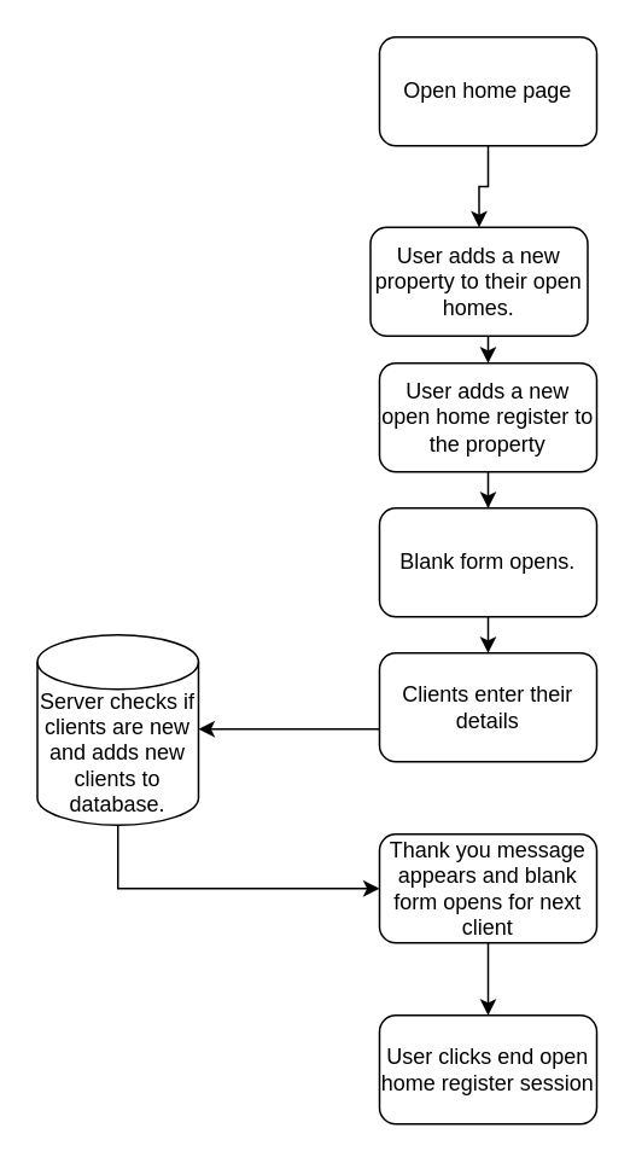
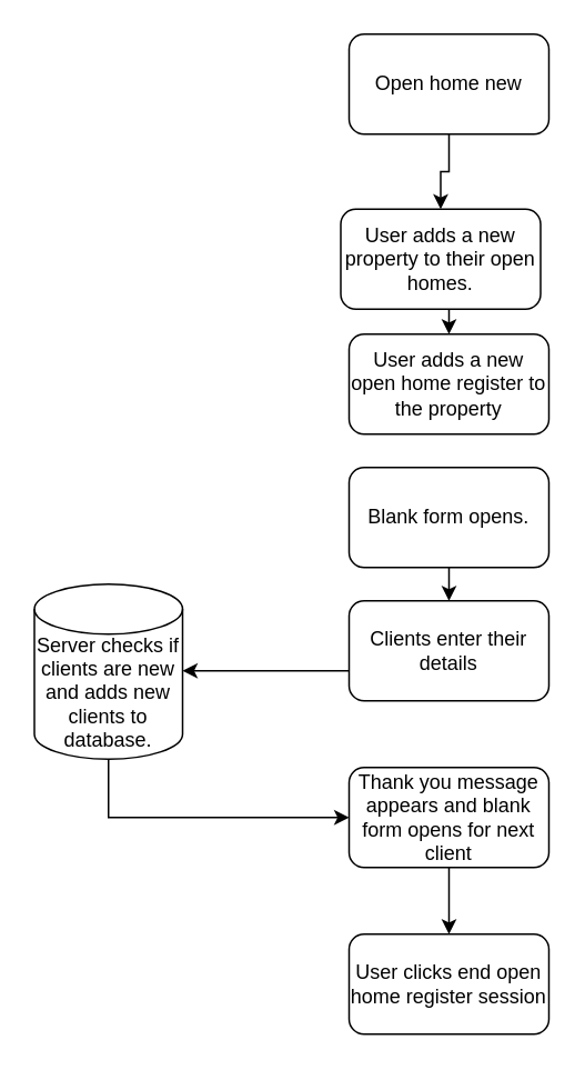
  <mxCell id="0" />
  <mxCell id="1" parent="0" />
  <mxCell id="2" style="edgeStyle=orthogonalEdgeStyle;rounded=0;orthogonalLoop=1;jettySize=auto;html=1;exitX=0.5;exitY=1;exitDx=0;exitDy=0;entryX=0.5;entryY=0;entryDx=0;entryDy=0;" parent="1" source="3" target="5" edge="1"><mxGeometry relative="1" as="geometry" /></mxCell>
- <mxCell id="3" value="Open home page" style="rounded=1;whiteSpace=wrap;html=1;" parent="1" vertex="1"><mxGeometry x="209" y="20" width="120" height="60" as="geometry" /></mxCell>
+ <mxCell id="3" value="Open home new" style="rounded=1;whiteSpace=wrap;html=1;" parent="1" vertex="1"><mxGeometry x="209" y="20" width="120" height="60" as="geometry" /></mxCell>
  <mxCell id="4" style="edgeStyle=orthogonalEdgeStyle;rounded=0;orthogonalLoop=1;jettySize=auto;html=1;exitX=0.5;exitY=1;exitDx=0;exitDy=0;entryX=0.5;entryY=0;entryDx=0;entryDy=0;" parent="1" source="5" target="7" edge="1"><mxGeometry relative="1" as="geometry" /></mxCell>
  <mxCell id="5" value="User adds a new property to their open homes." style="rounded=1;whiteSpace=wrap;html=1;" parent="1" vertex="1"><mxGeometry x="204" y="125" width="120" height="60" as="geometry" /></mxCell>
- <mxCell id="6" value="" style="edgeStyle=orthogonalEdgeStyle;rounded=0;orthogonalLoop=1;jettySize=auto;html=1;" parent="1" source="7" target="12" edge="1"><mxGeometry relative="1" as="geometry" /></mxCell>
  <mxCell id="7" value="User adds a new open home register to the property" style="rounded=1;whiteSpace=wrap;html=1;" parent="1" vertex="1"><mxGeometry x="209" y="200" width="120" height="60" as="geometry" /></mxCell>
  <mxCell id="8" value="" style="edgeStyle=orthogonalEdgeStyle;rounded=0;orthogonalLoop=1;jettySize=auto;html=1;" parent="1" target="10" edge="1"><mxGeometry relative="1" as="geometry"><mxPoint x="224" y="402" as="sourcePoint" /></mxGeometry></mxCell>
  <mxCell id="9" style="edgeStyle=orthogonalEdgeStyle;rounded=0;orthogonalLoop=1;jettySize=auto;html=1;exitX=0.5;exitY=1;exitDx=0;exitDy=0;exitPerimeter=0;entryX=0;entryY=0.5;entryDx=0;entryDy=0;" edge="1" parent="1" source="10" target="14"><mxGeometry relative="1" as="geometry" /></mxCell>
  <mxCell id="10" value="Server checks if clients are new and adds new clients to database." style="shape=cylinder3;whiteSpace=wrap;html=1;boundedLbl=1;backgroundOutline=1;size=15;" parent="1" vertex="1"><mxGeometry x="20" y="350" width="89" height="105" as="geometry" /></mxCell>
  <mxCell id="11" value="" style="edgeStyle=orthogonalEdgeStyle;rounded=0;orthogonalLoop=1;jettySize=auto;html=1;" parent="1" source="12" edge="1"><mxGeometry relative="1" as="geometry"><mxPoint x="269" y="359.5" as="targetPoint" /></mxGeometry></mxCell>
  <mxCell id="12" value="Blank form opens." style="rounded=1;whiteSpace=wrap;html=1;" parent="1" vertex="1"><mxGeometry x="209" y="280" width="120" height="60" as="geometry" /></mxCell>
  <mxCell id="13" value="" style="edgeStyle=orthogonalEdgeStyle;rounded=0;orthogonalLoop=1;jettySize=auto;html=1;" parent="1" source="14" target="15" edge="1"><mxGeometry relative="1" as="geometry" /></mxCell>
  <mxCell id="14" value="Thank you message appears and blank form opens for next client" style="rounded=1;whiteSpace=wrap;html=1;" parent="1" vertex="1"><mxGeometry x="209" y="460" width="120" height="60" as="geometry" /></mxCell>
  <mxCell id="15" value="User clicks end open home register session" style="rounded=1;whiteSpace=wrap;html=1;" parent="1" vertex="1"><mxGeometry x="209" y="560" width="120" height="60" as="geometry" /></mxCell>
  <mxCell id="16" value="Clients enter their details" style="rounded=1;whiteSpace=wrap;html=1;" vertex="1" parent="1"><mxGeometry x="209" y="360" width="120" height="60" as="geometry" /></mxCell>
